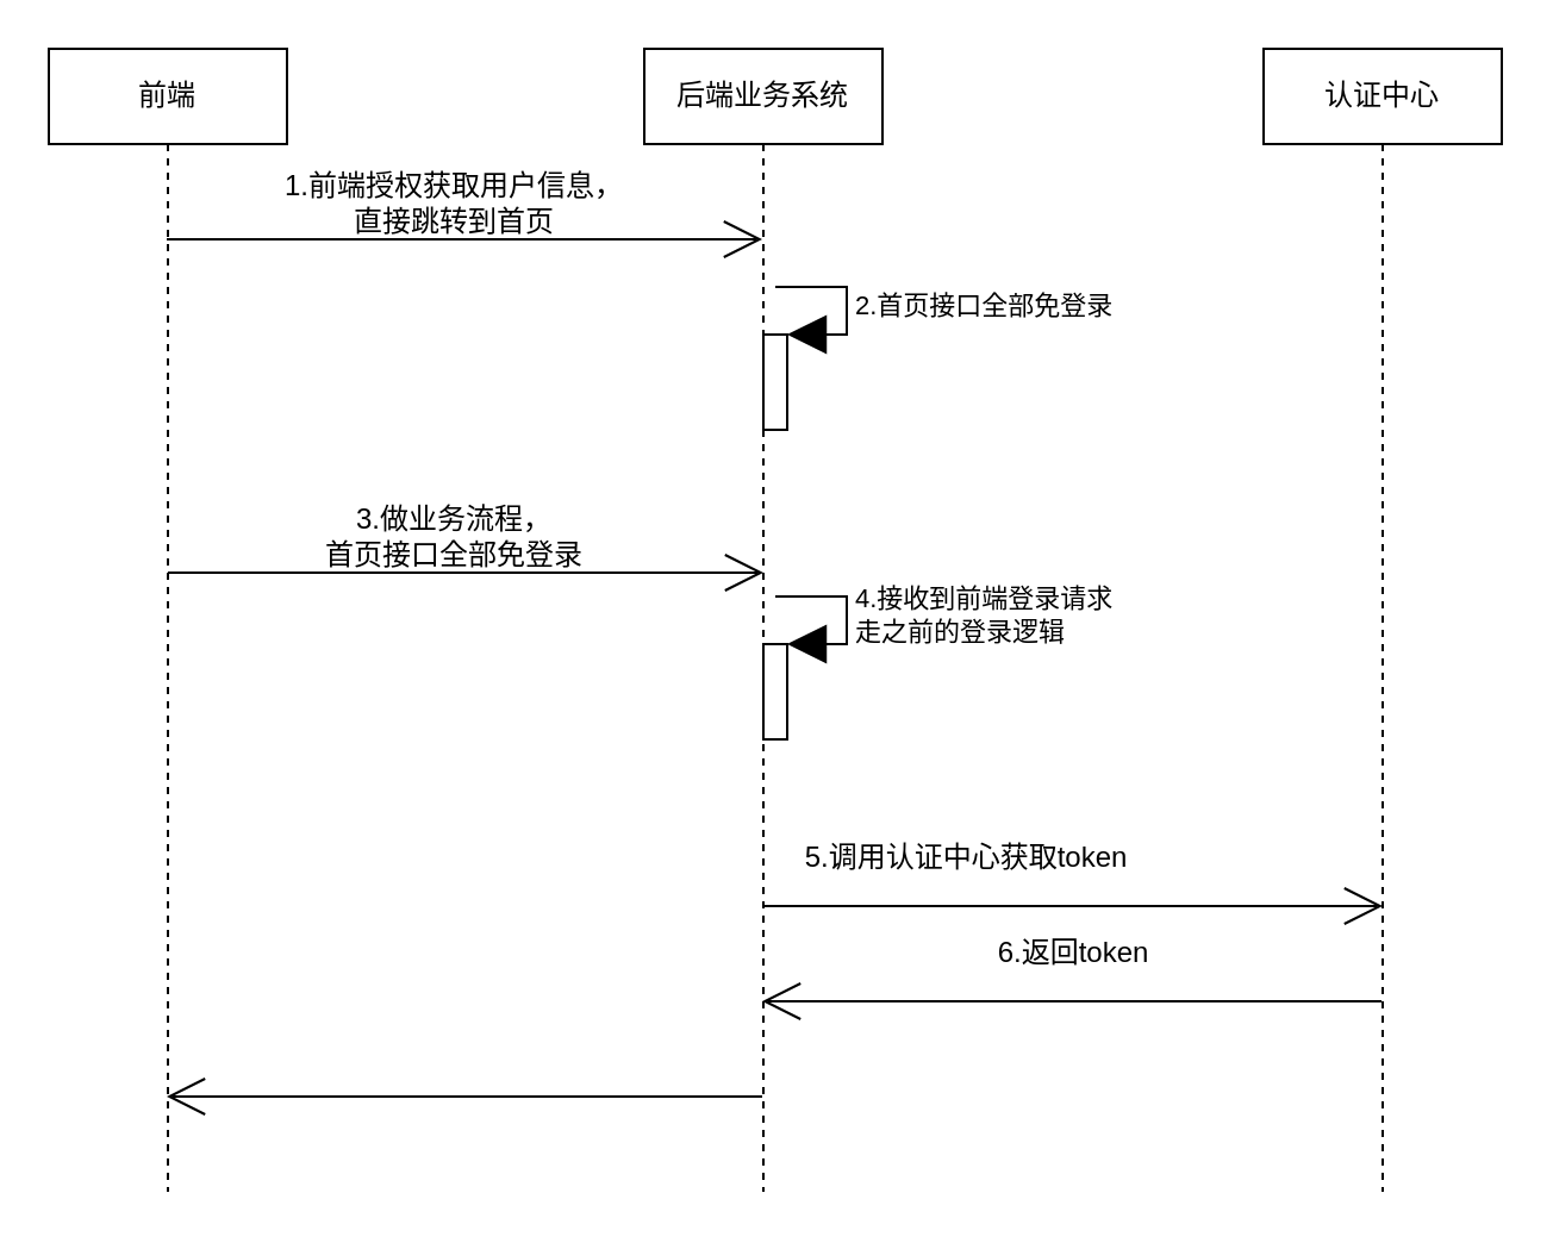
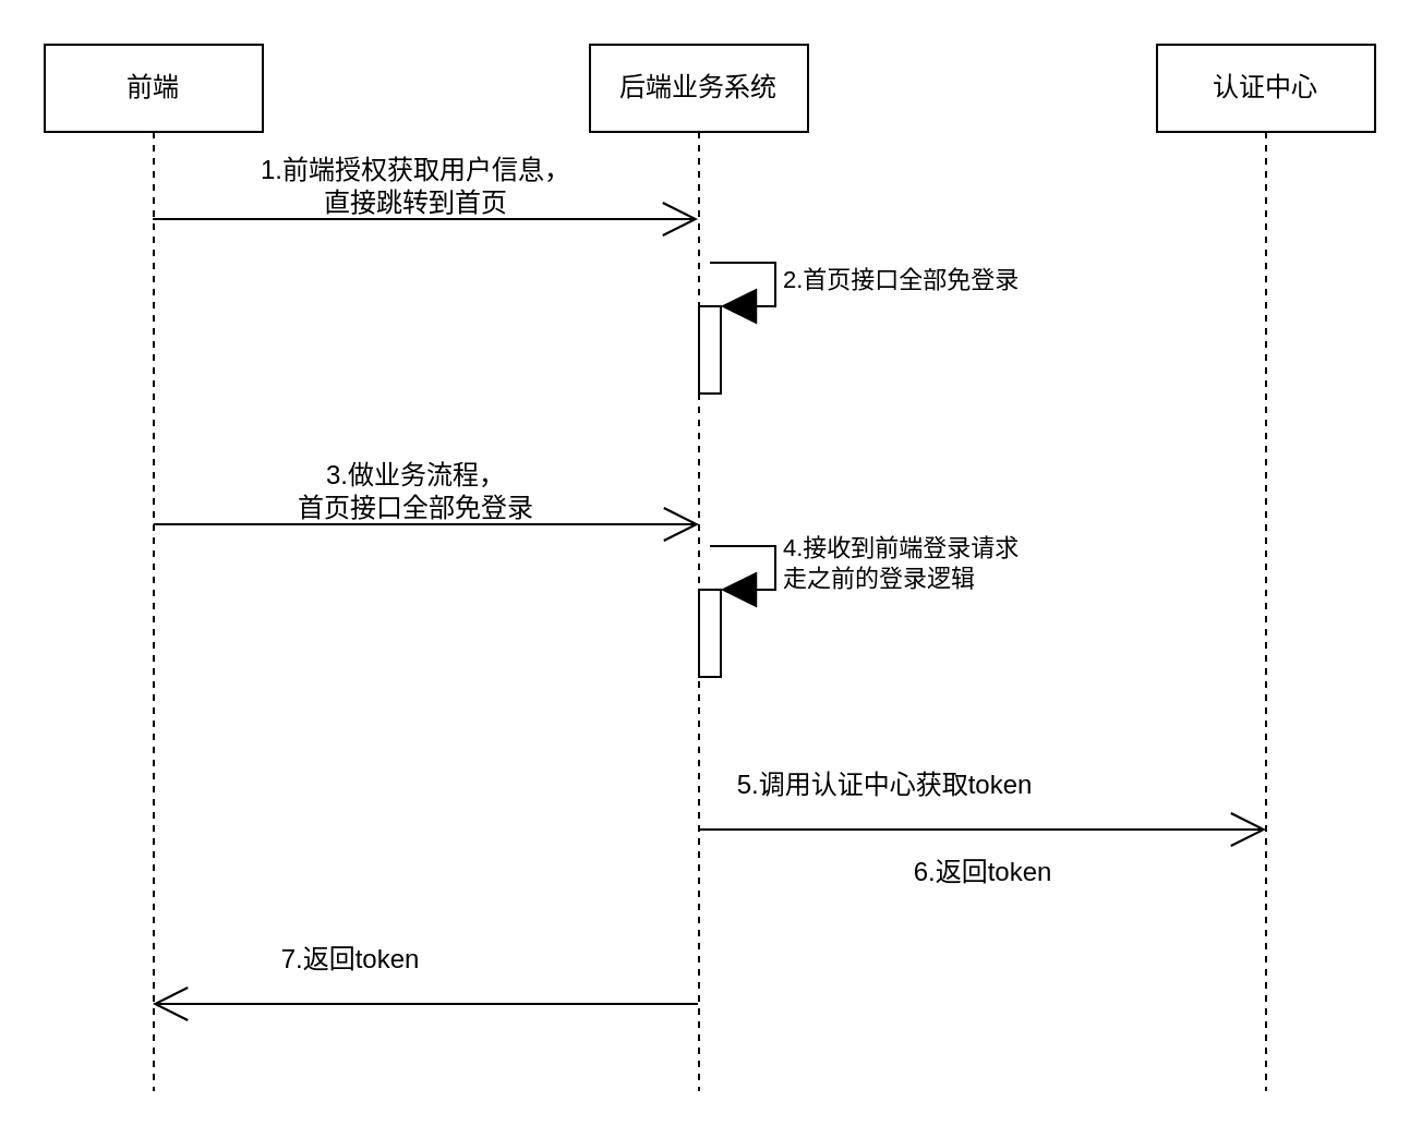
  <mxCell id="0" />
  <mxCell id="1" parent="0" />
  <mxCell id="2" style="edgeStyle=none;curved=1;rounded=0;orthogonalLoop=1;jettySize=auto;html=1;endArrow=open;startSize=14;endSize=14;sourcePerimeterSpacing=8;targetPerimeterSpacing=8;" edge="1" parent="1" source="3" target="5"><mxGeometry relative="1" as="geometry"><Array as="points"><mxPoint x="160" y="100" /></Array></mxGeometry></mxCell>
  <mxCell id="3" value="前端" style="shape=umlLifeline;perimeter=lifelinePerimeter;whiteSpace=wrap;html=1;container=1;collapsible=0;recursiveResize=0;outlineConnect=0;hachureGap=4;pointerEvents=0;" vertex="1" parent="1"><mxGeometry x="20" y="20" width="100" height="480" as="geometry" /></mxCell>
  <mxCell id="4" style="edgeStyle=none;curved=1;rounded=0;orthogonalLoop=1;jettySize=auto;html=1;endArrow=open;startSize=14;endSize=14;sourcePerimeterSpacing=8;targetPerimeterSpacing=8;" edge="1" parent="1" source="5" target="3"><mxGeometry relative="1" as="geometry"><Array as="points"><mxPoint x="160" y="460" /></Array></mxGeometry></mxCell>
  <mxCell id="5" value="后端业务系统" style="shape=umlLifeline;perimeter=lifelinePerimeter;whiteSpace=wrap;html=1;container=1;collapsible=0;recursiveResize=0;outlineConnect=0;hachureGap=4;pointerEvents=0;" vertex="1" parent="1"><mxGeometry x="270" y="20" width="100" height="480" as="geometry" /></mxCell>
  <mxCell id="6" value="" style="html=1;points=[];perimeter=orthogonalPerimeter;hachureGap=4;pointerEvents=0;" vertex="1" parent="5"><mxGeometry x="50" y="120" width="10" height="40" as="geometry" /></mxCell>
  <mxCell id="7" value="2.首页接口全部免登录" style="edgeStyle=orthogonalEdgeStyle;html=1;align=left;spacingLeft=2;endArrow=block;rounded=0;entryX=1;entryY=0;startSize=14;endSize=14;sourcePerimeterSpacing=8;targetPerimeterSpacing=8;" edge="1" target="6" parent="5"><mxGeometry relative="1" as="geometry"><mxPoint x="55" y="100" as="sourcePoint" /><Array as="points"><mxPoint x="85" y="100" /></Array></mxGeometry></mxCell>
  <mxCell id="8" value="" style="html=1;points=[];perimeter=orthogonalPerimeter;hachureGap=4;pointerEvents=0;" vertex="1" parent="5"><mxGeometry x="50" y="250" width="10" height="40" as="geometry" /></mxCell>
  <mxCell id="9" value="4.接收到前端登录请求&lt;br&gt;走之前的登录逻辑" style="edgeStyle=orthogonalEdgeStyle;html=1;align=left;spacingLeft=2;endArrow=block;rounded=0;entryX=1;entryY=0;startSize=14;endSize=14;sourcePerimeterSpacing=8;targetPerimeterSpacing=8;" edge="1" target="8" parent="5"><mxGeometry relative="1" as="geometry"><mxPoint x="55" y="230" as="sourcePoint" /><Array as="points"><mxPoint x="85" y="230" /></Array></mxGeometry></mxCell>
- <mxCell id="10" style="edgeStyle=none;curved=1;rounded=0;orthogonalLoop=1;jettySize=auto;html=1;endArrow=open;startSize=14;endSize=14;sourcePerimeterSpacing=8;targetPerimeterSpacing=8;" edge="1" parent="1" source="11" target="5"><mxGeometry relative="1" as="geometry"><Array as="points"><mxPoint x="490" y="420" /></Array></mxGeometry></mxCell>
  <mxCell id="11" value="认证中心" style="shape=umlLifeline;perimeter=lifelinePerimeter;whiteSpace=wrap;html=1;container=1;collapsible=0;recursiveResize=0;outlineConnect=0;hachureGap=4;pointerEvents=0;" vertex="1" parent="1"><mxGeometry x="530" y="20" width="100" height="480" as="geometry" /></mxCell>
  <mxCell id="12" value="1.前端授权获取用户信息，&lt;br&gt;直接跳转到首页" style="text;html=1;align=center;verticalAlign=middle;resizable=0;points=[];autosize=1;strokeColor=none;fillColor=none;" vertex="1" parent="1"><mxGeometry x="110" y="70" width="160" height="30" as="geometry" /></mxCell>
  <mxCell id="13" style="edgeStyle=none;curved=1;rounded=0;orthogonalLoop=1;jettySize=auto;html=1;endArrow=open;startSize=14;endSize=14;sourcePerimeterSpacing=8;targetPerimeterSpacing=8;" edge="1" parent="1"><mxGeometry relative="1" as="geometry"><mxPoint x="70" y="240" as="sourcePoint" /><mxPoint x="320" y="240" as="targetPoint" /><Array as="points"><mxPoint x="160.5" y="240" /></Array></mxGeometry></mxCell>
  <mxCell id="14" value="3.做业务流程，&lt;br&gt;首页接口全部免登录" style="text;html=1;align=center;verticalAlign=middle;resizable=0;points=[];autosize=1;strokeColor=none;fillColor=none;" vertex="1" parent="1"><mxGeometry x="110" y="210" width="160" height="30" as="geometry" /></mxCell>
  <mxCell id="15" style="edgeStyle=none;curved=1;rounded=0;orthogonalLoop=1;jettySize=auto;html=1;endArrow=open;startSize=14;endSize=14;sourcePerimeterSpacing=8;targetPerimeterSpacing=8;" edge="1" parent="1" source="5"><mxGeometry relative="1" as="geometry"><mxPoint x="330" y="380" as="sourcePoint" /><mxPoint x="580" y="380" as="targetPoint" /><Array as="points"><mxPoint x="420.5" y="380" /></Array></mxGeometry></mxCell>
  <mxCell id="16" value="5.调用认证中心获取token" style="text;html=1;align=center;verticalAlign=middle;resizable=0;points=[];autosize=1;strokeColor=none;fillColor=none;" vertex="1" parent="1"><mxGeometry x="330" y="350" width="150" height="20" as="geometry" /></mxCell>
  <mxCell id="17" value="6.返回token" style="text;html=1;align=center;verticalAlign=middle;resizable=0;points=[];autosize=1;strokeColor=none;fillColor=none;" vertex="1" parent="1"><mxGeometry x="410" y="390" width="80" height="20" as="geometry" /></mxCell>
+ <mxCell id="18" value="7.返回token" style="text;html=1;align=center;verticalAlign=middle;resizable=0;points=[];autosize=1;strokeColor=none;fillColor=none;" vertex="1" parent="1"><mxGeometry x="120" y="430" width="80" height="20" as="geometry" /></mxCell>
